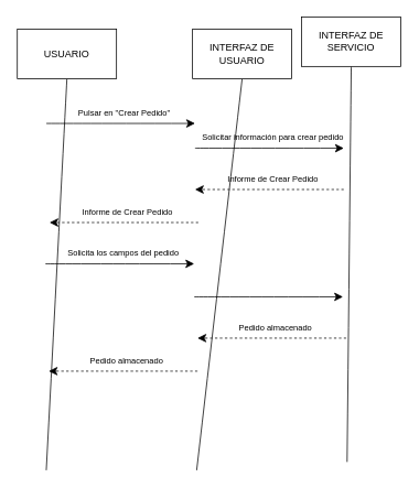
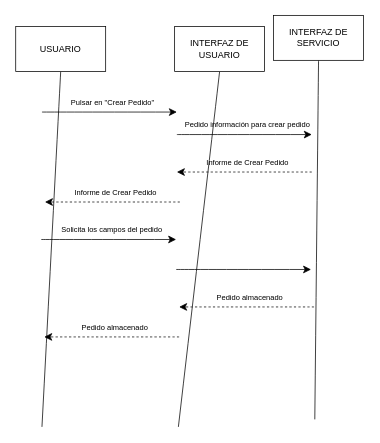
  <mxCell id="0" />
  <mxCell id="1" parent="0" />
  <mxCell id="2" style="edgeStyle=none;curved=1;rounded=0;orthogonalLoop=1;jettySize=auto;html=1;exitX=0.5;exitY=1;exitDx=0;exitDy=0;fontSize=12;startSize=8;endSize=8;endArrow=none;endFill=0;" parent="1" source="3" edge="1"><mxGeometry relative="1" as="geometry"><mxPoint x="55" y="569" as="targetPoint" /></mxGeometry></mxCell>
  <mxCell id="3" value="USUARIO" style="rounded=0;whiteSpace=wrap;html=1;" parent="1" vertex="1"><mxGeometry x="20" y="35" width="120" height="60" as="geometry" /></mxCell>
  <mxCell id="4" style="edgeStyle=none;curved=1;rounded=0;orthogonalLoop=1;jettySize=auto;html=1;exitX=0.5;exitY=1;exitDx=0;exitDy=0;fontSize=12;startSize=8;endSize=8;endArrow=none;endFill=0;" parent="1" source="5" edge="1"><mxGeometry relative="1" as="geometry"><mxPoint x="237" y="569" as="targetPoint" /></mxGeometry></mxCell>
  <mxCell id="5" value="INTERFAZ DE USUARIO" style="rounded=0;whiteSpace=wrap;html=1;" parent="1" vertex="1"><mxGeometry x="232" y="35" width="120" height="60" as="geometry" /></mxCell>
  <mxCell id="6" style="edgeStyle=none;curved=1;rounded=0;orthogonalLoop=1;jettySize=auto;html=1;exitX=0.5;exitY=1;exitDx=0;exitDy=0;fontSize=12;startSize=8;endSize=8;endArrow=none;endFill=0;" parent="1" source="7" edge="1"><mxGeometry relative="1" as="geometry"><mxPoint x="419" y="559" as="targetPoint" /></mxGeometry></mxCell>
  <mxCell id="7" value="INTERFAZ DE SERVICIO" style="rounded=0;whiteSpace=wrap;html=1;" parent="1" vertex="1"><mxGeometry x="364" y="20" width="120" height="60" as="geometry" /></mxCell>
  <mxCell id="8" value="" style="endArrow=classic;html=1;rounded=0;fontSize=12;startSize=8;endSize=8;curved=1;" parent="1" edge="1"><mxGeometry width="50" height="50" relative="1" as="geometry"><mxPoint x="55" y="149" as="sourcePoint" /><mxPoint x="235" y="149" as="targetPoint" /></mxGeometry></mxCell>
  <mxCell id="9" value="&lt;font style=&quot;font-size: 10px;&quot;&gt;Pulsar en &quot;Crear Pedido&quot;&lt;/font&gt;" style="text;html=1;align=center;verticalAlign=middle;resizable=0;points=[];autosize=1;strokeColor=none;fillColor=none;fontSize=16;" parent="1" vertex="1"><mxGeometry x="84" y="119" width="130" height="30" as="geometry" /></mxCell>
  <mxCell id="10" value="" style="endArrow=classic;html=1;rounded=0;fontSize=12;startSize=8;endSize=8;curved=1;" parent="1" edge="1"><mxGeometry width="50" height="50" relative="1" as="geometry"><mxPoint x="235" y="179" as="sourcePoint" /><mxPoint x="415" y="179" as="targetPoint" /></mxGeometry></mxCell>
- <mxCell id="11" value="&lt;font style=&quot;font-size: 10px;&quot;&gt;Solicitar información para crear pedido&lt;/font&gt;" style="text;html=1;align=center;verticalAlign=middle;resizable=0;points=[];autosize=1;strokeColor=none;fillColor=none;fontSize=16;" parent="1" vertex="1"><mxGeometry x="234" y="149" width="190" height="30" as="geometry" /></mxCell>
+ <mxCell id="11" value="&lt;font style=&quot;font-size: 10px;&quot;&gt;Pedido información para crear pedido&lt;/font&gt;" style="text;html=1;align=center;verticalAlign=middle;resizable=0;points=[];autosize=1;strokeColor=none;fillColor=none;fontSize=16;" parent="1" vertex="1"><mxGeometry x="234" y="149" width="190" height="30" as="geometry" /></mxCell>
  <mxCell id="12" value="" style="endArrow=classic;html=1;rounded=0;fontSize=12;startSize=8;endSize=8;curved=1;dashed=1;" parent="1" edge="1"><mxGeometry width="50" height="50" relative="1" as="geometry"><mxPoint x="415" y="229" as="sourcePoint" /><mxPoint x="235" y="229" as="targetPoint" /></mxGeometry></mxCell>
  <mxCell id="13" value="&lt;font style=&quot;font-size: 10px;&quot;&gt;Informe de Crear Pedido&lt;/font&gt;" style="text;html=1;align=center;verticalAlign=middle;resizable=0;points=[];autosize=1;strokeColor=none;fillColor=none;fontSize=16;" parent="1" vertex="1"><mxGeometry x="264" y="199" width="130" height="30" as="geometry" /></mxCell>
  <mxCell id="14" value="" style="endArrow=classic;html=1;rounded=0;fontSize=12;startSize=8;endSize=8;curved=1;dashed=1;" parent="1" edge="1"><mxGeometry width="50" height="50" relative="1" as="geometry"><mxPoint x="239" y="269" as="sourcePoint" /><mxPoint x="59" y="269" as="targetPoint" /></mxGeometry></mxCell>
  <mxCell id="15" value="&lt;font style=&quot;font-size: 10px;&quot;&gt;Informe de Crear Pedido&lt;/font&gt;" style="text;html=1;align=center;verticalAlign=middle;resizable=0;points=[];autosize=1;strokeColor=none;fillColor=none;fontSize=16;" parent="1" vertex="1"><mxGeometry x="88" y="239" width="130" height="30" as="geometry" /></mxCell>
  <mxCell id="16" value="" style="endArrow=classic;html=1;rounded=0;fontSize=12;startSize=8;endSize=8;curved=1;" parent="1" edge="1"><mxGeometry width="50" height="50" relative="1" as="geometry"><mxPoint x="54" y="319" as="sourcePoint" /><mxPoint x="234" y="319" as="targetPoint" /></mxGeometry></mxCell>
  <mxCell id="17" value="&lt;font style=&quot;font-size: 10px;&quot;&gt;Solicita los campos del pedido&lt;/font&gt;" style="text;html=1;align=center;verticalAlign=middle;resizable=0;points=[];autosize=1;strokeColor=none;fillColor=none;fontSize=16;" parent="1" vertex="1"><mxGeometry x="68" y="289" width="160" height="30" as="geometry" /></mxCell>
  <mxCell id="18" value="" style="endArrow=classic;html=1;rounded=0;fontSize=12;startSize=8;endSize=8;curved=1;" parent="1" edge="1"><mxGeometry width="50" height="50" relative="1" as="geometry"><mxPoint x="234" y="359" as="sourcePoint" /><mxPoint x="414" y="359" as="targetPoint" /></mxGeometry></mxCell>
  <mxCell id="19" value="" style="endArrow=classic;html=1;rounded=0;fontSize=12;startSize=8;endSize=8;curved=1;dashed=1;" parent="1" edge="1"><mxGeometry width="50" height="50" relative="1" as="geometry"><mxPoint x="418" y="409" as="sourcePoint" /><mxPoint x="238" y="409" as="targetPoint" /></mxGeometry></mxCell>
  <mxCell id="20" value="&lt;font style=&quot;font-size: 10px;&quot;&gt;Pedido almacenado&lt;/font&gt;" style="text;html=1;align=center;verticalAlign=middle;resizable=0;points=[];autosize=1;strokeColor=none;fillColor=none;fontSize=16;" parent="1" vertex="1"><mxGeometry x="277" y="379" width="110" height="30" as="geometry" /></mxCell>
  <mxCell id="21" value="" style="endArrow=classic;html=1;rounded=0;fontSize=12;startSize=8;endSize=8;curved=1;dashed=1;" parent="1" edge="1"><mxGeometry width="50" height="50" relative="1" as="geometry"><mxPoint x="238" y="449" as="sourcePoint" /><mxPoint x="58" y="449" as="targetPoint" /></mxGeometry></mxCell>
  <mxCell id="22" value="&lt;font style=&quot;font-size: 10px;&quot;&gt;Pedido almacenado&lt;/font&gt;" style="text;html=1;align=center;verticalAlign=middle;resizable=0;points=[];autosize=1;strokeColor=none;fillColor=none;fontSize=16;" parent="1" vertex="1"><mxGeometry x="97" y="419" width="110" height="30" as="geometry" /></mxCell>
